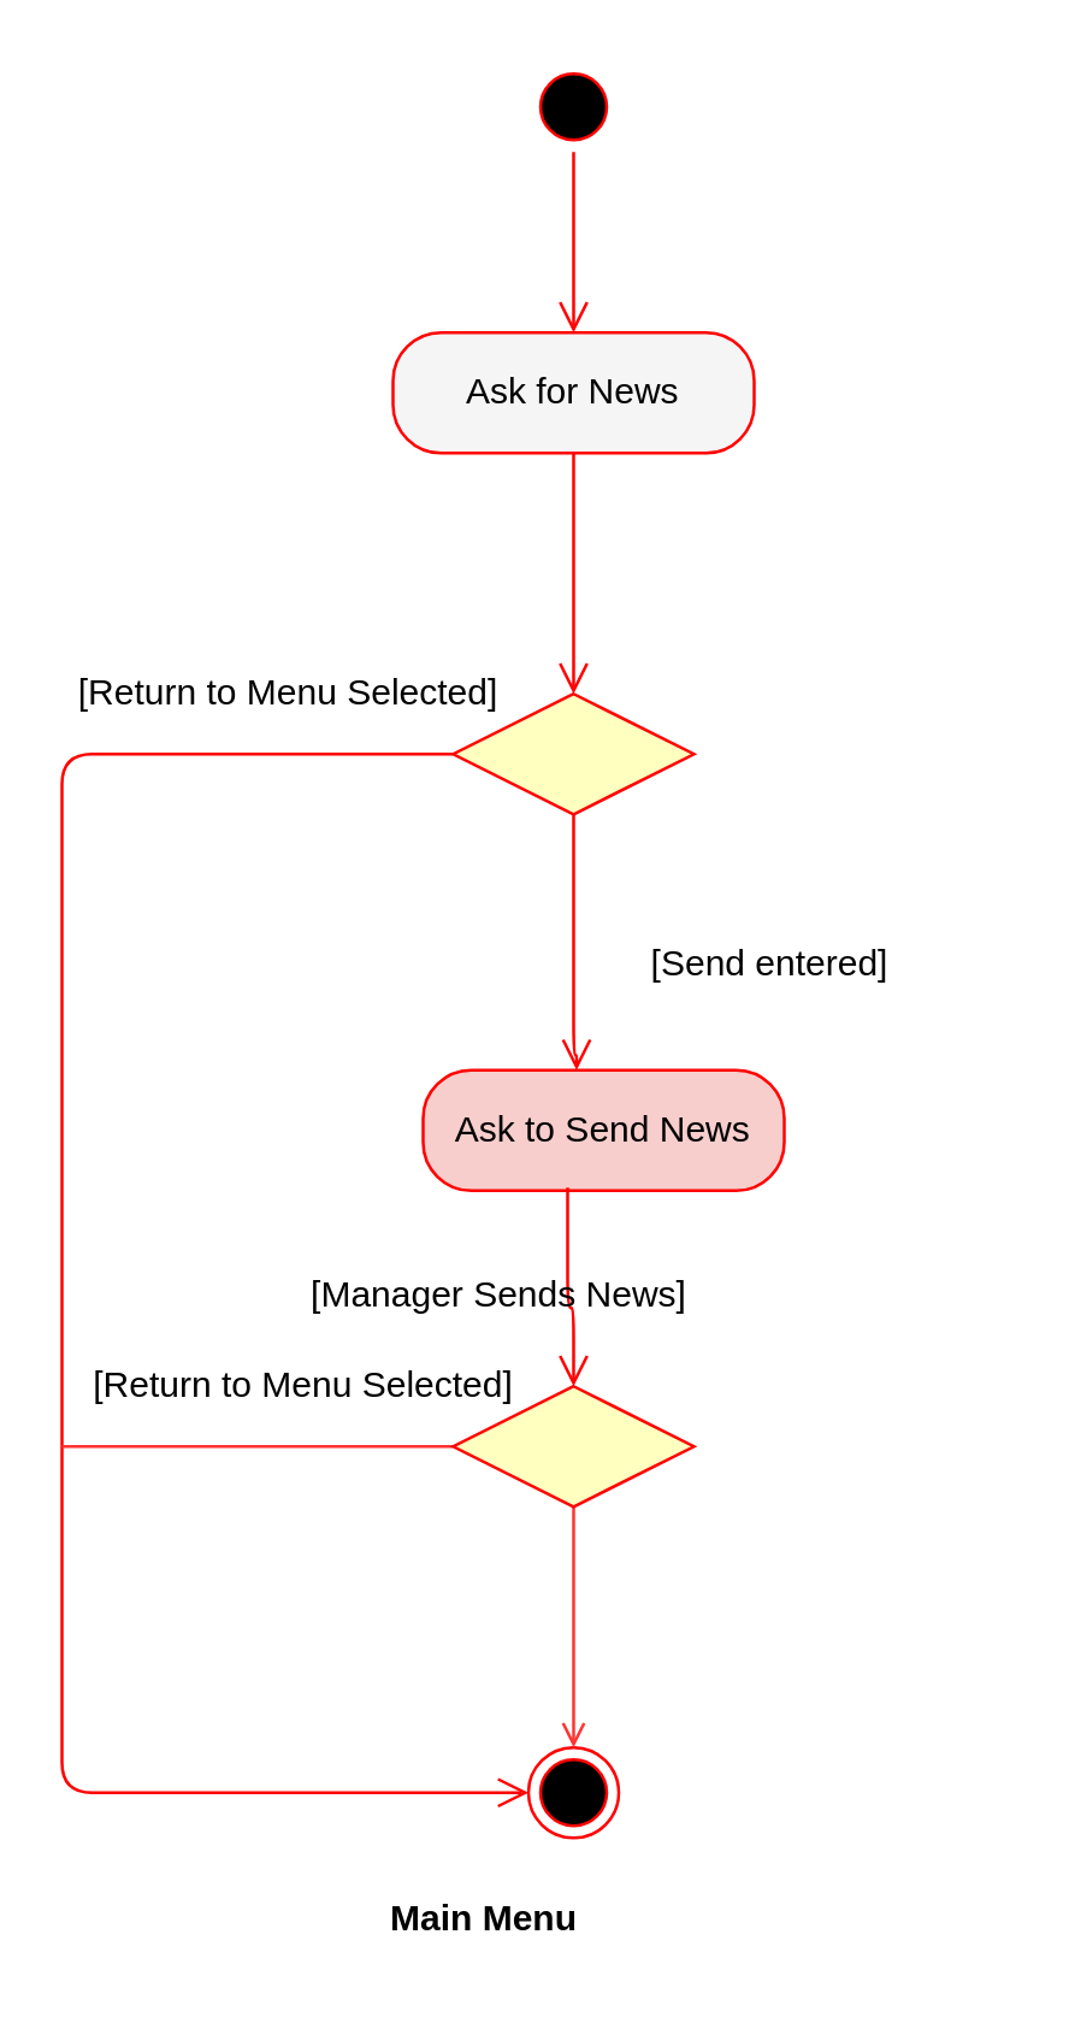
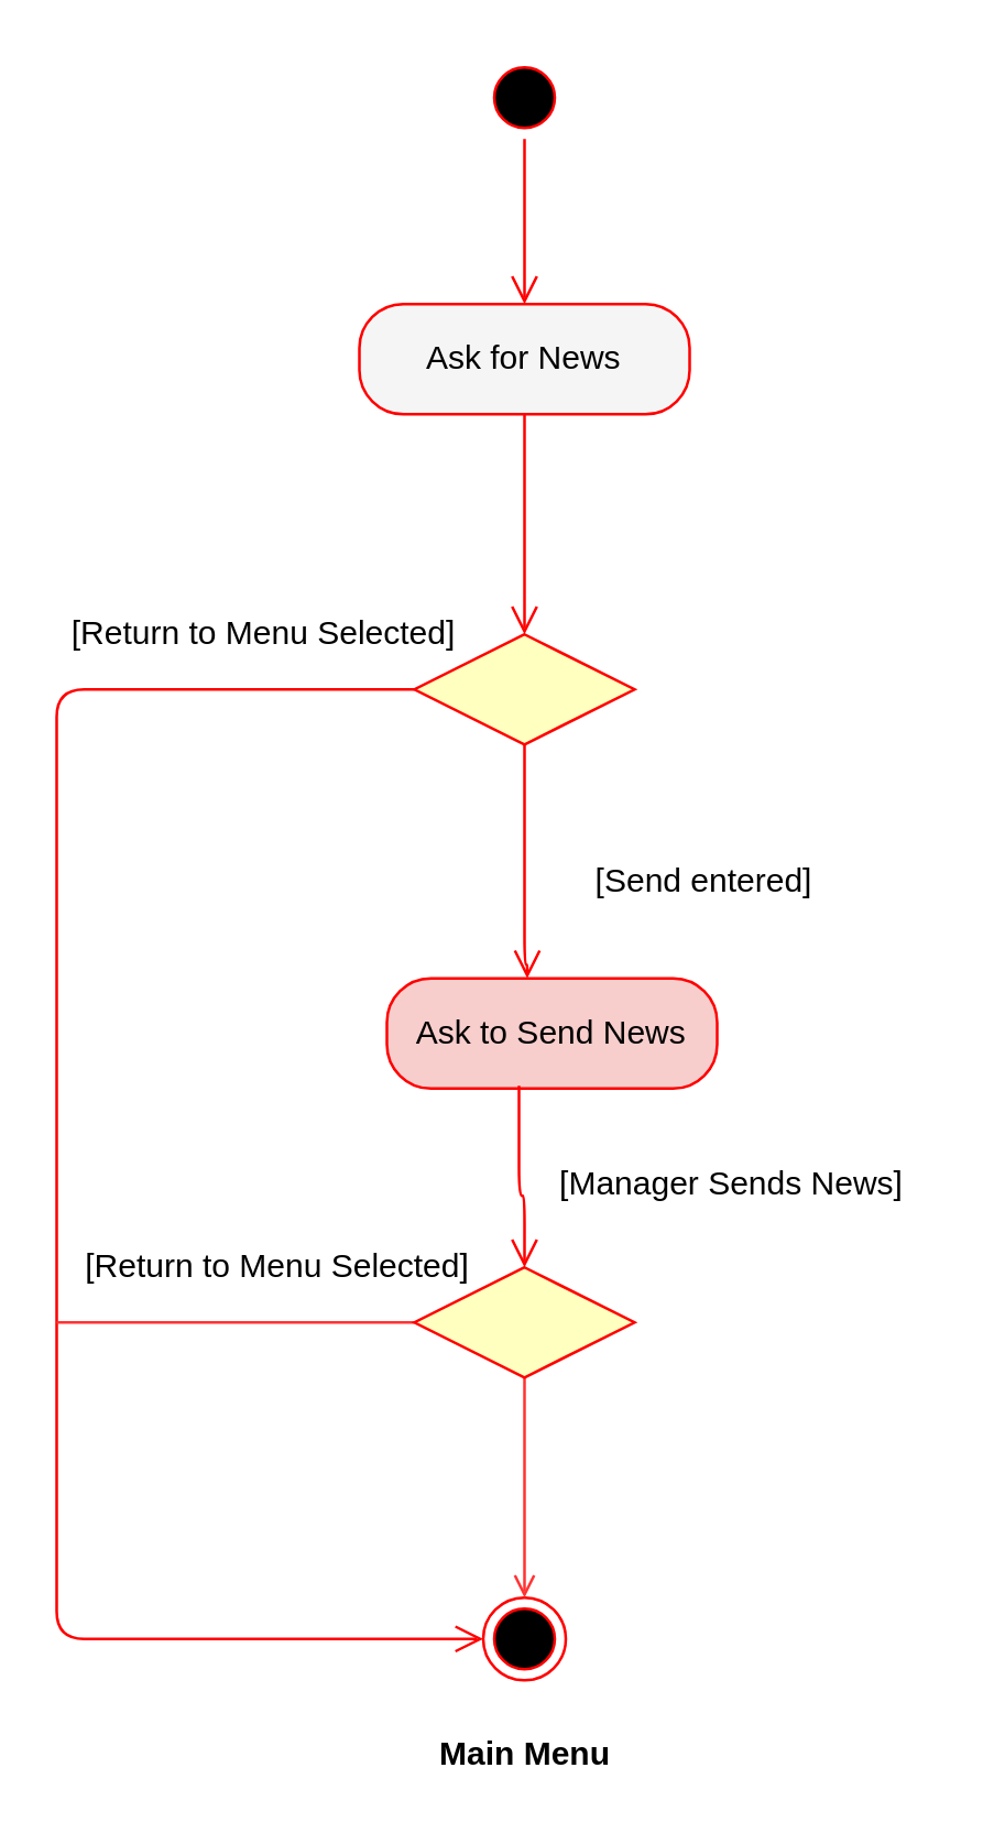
  <mxCell id="0" />
  <mxCell id="1" parent="0" />
  <mxCell id="2" value="" style="ellipse;html=1;shape=startState;fillColor=#000000;strokeColor=#ff0000;" parent="1" vertex="1"><mxGeometry x="175" y="20" width="30" height="30" as="geometry" /></mxCell>
  <mxCell id="3" value="" style="edgeStyle=orthogonalEdgeStyle;html=1;verticalAlign=bottom;endArrow=open;endSize=8;strokeColor=#ff0000;" parent="1" source="2" edge="1"><mxGeometry relative="1" as="geometry"><mxPoint x="190" y="110" as="targetPoint" /></mxGeometry></mxCell>
  <mxCell id="4" value="Ask for News" style="rounded=1;whiteSpace=wrap;html=1;arcSize=40;fontColor=#000000;fillColor=#f5f5f5;strokeColor=#ff0000;" parent="1" vertex="1"><mxGeometry x="130" y="110" width="120" height="40" as="geometry" /></mxCell>
  <mxCell id="5" value="" style="edgeStyle=orthogonalEdgeStyle;html=1;verticalAlign=bottom;endArrow=open;endSize=8;strokeColor=#ff0000;entryX=0.5;entryY=0;entryDx=0;entryDy=0;" parent="1" source="4" target="8" edge="1"><mxGeometry relative="1" as="geometry"><mxPoint x="190" y="210" as="targetPoint" /></mxGeometry></mxCell>
  <mxCell id="6" value="" style="ellipse;html=1;shape=endState;fillColor=#000000;strokeColor=#ff0000;" parent="1" vertex="1"><mxGeometry x="175" y="580" width="30" height="30" as="geometry" /></mxCell>
  <mxCell id="7" value="Ask to Send News" style="rounded=1;whiteSpace=wrap;html=1;arcSize=40;fontColor=#000000;fillColor=#f8cecc;strokeColor=#ff0000;" parent="1" vertex="1"><mxGeometry x="140" y="355" width="120" height="40" as="geometry" /></mxCell>
  <mxCell id="8" value="" style="rhombus;whiteSpace=wrap;html=1;fillColor=#ffffc0;strokeColor=#ff0000;" parent="1" vertex="1"><mxGeometry x="150" y="230" width="80" height="40" as="geometry" /></mxCell>
  <mxCell id="9" value="" style="edgeStyle=orthogonalEdgeStyle;html=1;verticalAlign=bottom;endArrow=open;endSize=8;strokeColor=#ff0000;exitX=0;exitY=0.5;exitDx=0;exitDy=0;entryX=0;entryY=0.5;entryDx=0;entryDy=0;" parent="1" source="8" target="6" edge="1"><mxGeometry relative="1" as="geometry"><mxPoint x="30" y="421.748" as="targetPoint" /><mxPoint x="270" y="270" as="sourcePoint" /><Array as="points"><mxPoint x="20" y="250" /><mxPoint x="20" y="595" /></Array></mxGeometry></mxCell>
  <mxCell id="10" value="[Return to Menu Selected]" style="text;html=1;align=center;verticalAlign=middle;resizable=0;points=[];autosize=1;" parent="1" vertex="1"><mxGeometry x="20" y="220" width="150" height="20" as="geometry" /></mxCell>
  <mxCell id="11" value="" style="edgeStyle=orthogonalEdgeStyle;html=1;verticalAlign=bottom;endArrow=open;endSize=8;strokeColor=#ff0000;exitX=0.5;exitY=1;exitDx=0;exitDy=0;entryX=0.425;entryY=0;entryDx=0;entryDy=0;entryPerimeter=0;" parent="1" source="8" target="7" edge="1"><mxGeometry relative="1" as="geometry"><mxPoint x="200" y="480" as="targetPoint" /><mxPoint x="230" y="350" as="sourcePoint" /><Array as="points"><mxPoint x="190" y="350" /><mxPoint x="191" y="350" /></Array></mxGeometry></mxCell>
  <mxCell id="12" style="edgeStyle=orthogonalEdgeStyle;rounded=0;orthogonalLoop=1;jettySize=auto;html=1;exitX=0.5;exitY=1;exitDx=0;exitDy=0;entryX=0.5;entryY=0;entryDx=0;entryDy=0;strokeColor=#FF3333;endArrow=open;endFill=0;" edge="1" parent="1" source="14"><mxGeometry relative="1" as="geometry"><mxPoint x="190" y="580" as="targetPoint" /></mxGeometry></mxCell>
  <mxCell id="13" style="edgeStyle=orthogonalEdgeStyle;rounded=0;orthogonalLoop=1;jettySize=auto;html=1;exitX=0;exitY=0.5;exitDx=0;exitDy=0;endArrow=none;endFill=0;strokeColor=#FF3333;" edge="1" parent="1" source="14"><mxGeometry relative="1" as="geometry"><mxPoint x="20" y="480" as="targetPoint" /></mxGeometry></mxCell>
  <mxCell id="14" value="" style="rhombus;whiteSpace=wrap;html=1;fillColor=#ffffc0;strokeColor=#ff0000;" parent="1" vertex="1"><mxGeometry x="150" y="460" width="80" height="40" as="geometry" /></mxCell>
  <mxCell id="15" value="" style="edgeStyle=orthogonalEdgeStyle;html=1;verticalAlign=bottom;endArrow=open;endSize=8;strokeColor=#ff0000;exitX=0.4;exitY=0.975;exitDx=0;exitDy=0;exitPerimeter=0;entryX=0.5;entryY=0;entryDx=0;entryDy=0;" parent="1" source="7" edge="1" target="14"><mxGeometry relative="1" as="geometry"><mxPoint x="380" y="570" as="targetPoint" /><mxPoint x="380" y="510" as="sourcePoint" /><Array as="points"><mxPoint x="190" y="434" /></Array></mxGeometry></mxCell>
  <mxCell id="16" value="[Send entered]" style="text;html=1;align=center;verticalAlign=middle;resizable=0;points=[];autosize=1;" vertex="1" parent="1"><mxGeometry x="205" y="310" width="100" height="20" as="geometry" /></mxCell>
- <mxCell id="17" value="[Manager Sends News]" style="text;html=1;align=center;verticalAlign=middle;resizable=0;points=[];autosize=1;" vertex="1" parent="1"><mxGeometry x="95" y="420" width="140" height="20" as="geometry" /></mxCell>
+ <mxCell id="17" value="[Manager Sends News]" style="text;html=1;align=center;verticalAlign=middle;resizable=0;points=[];autosize=1;" vertex="1" parent="1"><mxGeometry x="195" y="420" width="140" height="20" as="geometry" /></mxCell>
  <mxCell id="18" value="[Return to Menu Selected]" style="text;html=1;align=center;verticalAlign=middle;resizable=0;points=[];autosize=1;" vertex="1" parent="1"><mxGeometry x="25" y="450" width="150" height="20" as="geometry" /></mxCell>
- <mxCell id="19" value="&lt;b&gt;Main Menu&lt;/b&gt;" style="text;html=1;align=center;verticalAlign=middle;resizable=0;points=[];autosize=1;" vertex="1" parent="1"><mxGeometry x="120" y="627.32" width="80" height="20" as="geometry" /></mxCell>
+ <mxCell id="19" value="&lt;b&gt;Main Menu&lt;/b&gt;" style="text;html=1;align=center;verticalAlign=middle;resizable=0;points=[];autosize=1;" vertex="1" parent="1"><mxGeometry x="150" y="627.32" width="80" height="20" as="geometry" /></mxCell>
